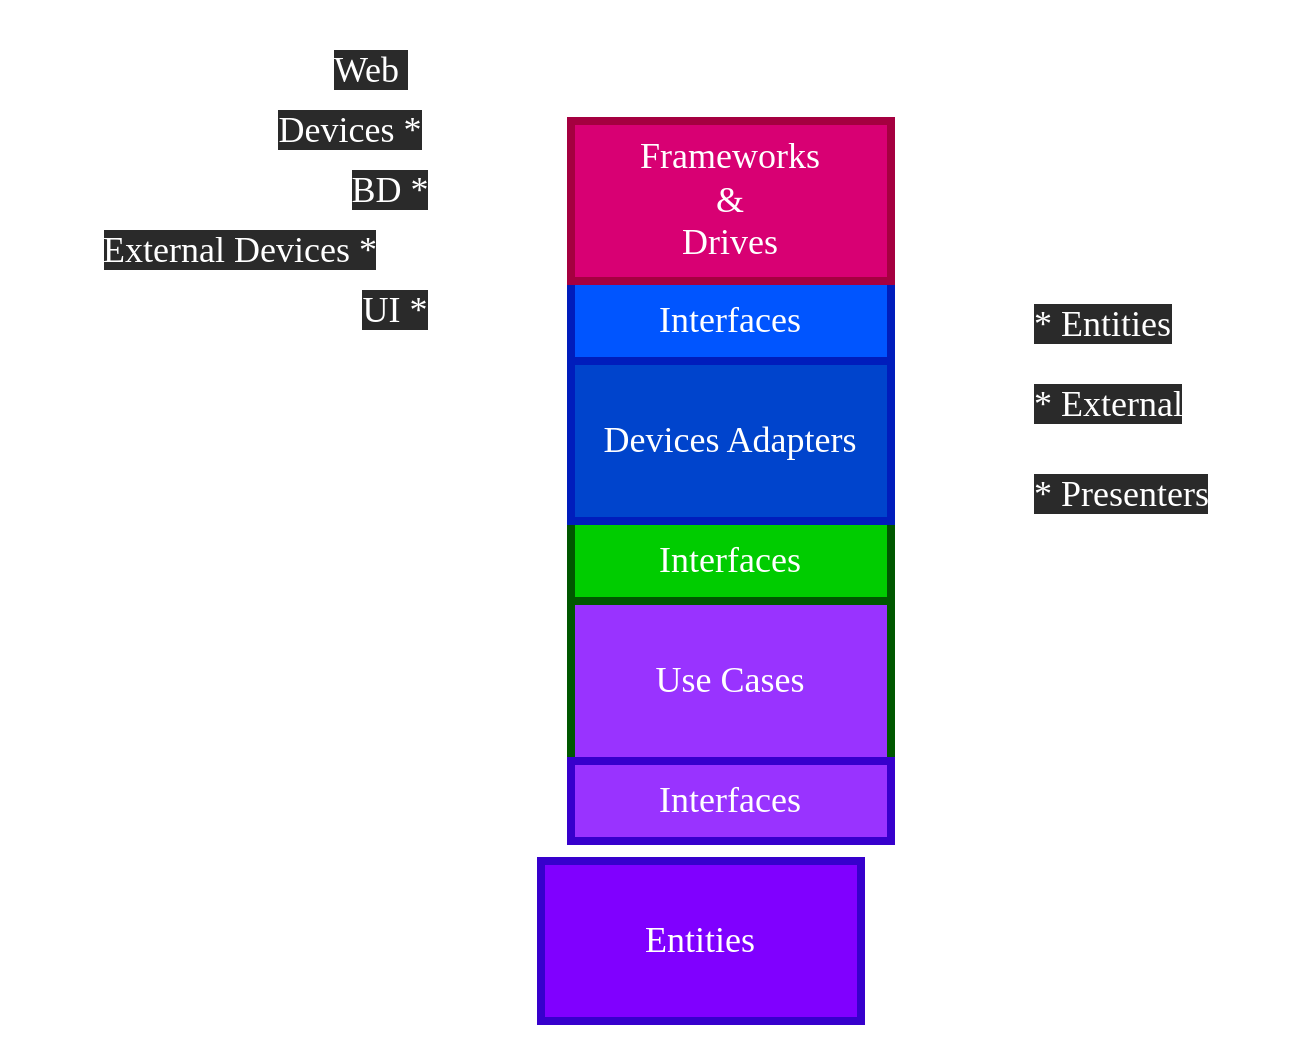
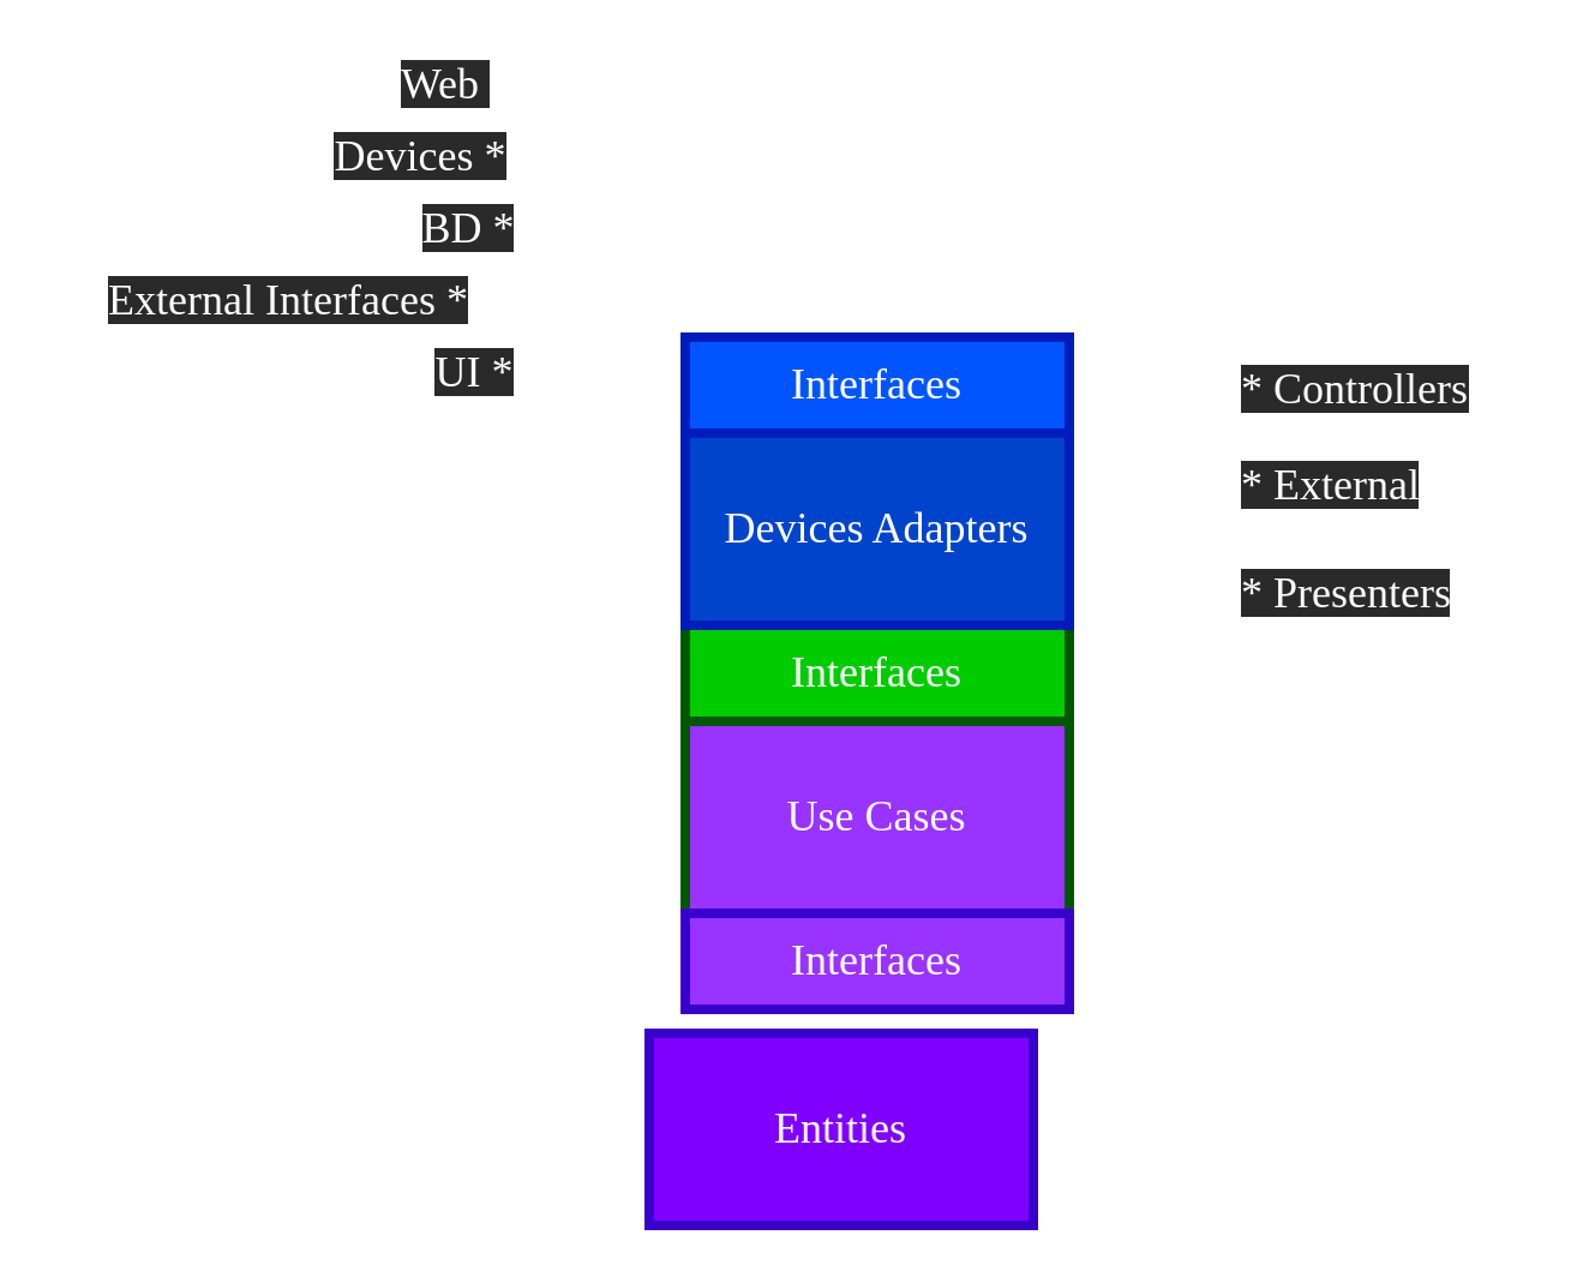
  <mxCell id="0" />
  <mxCell id="1" parent="0" />
  <mxCell id="2" value="&lt;font style=&quot;font-size: 18px&quot; face=&quot;Verdana&quot;&gt;Entities&lt;/font&gt;" style="rounded=0;whiteSpace=wrap;html=1;strokeWidth=4;strokeColor=#3700CC;fontColor=#ffffff;fillColor=#8000FF;" vertex="1" parent="1"><mxGeometry x="270" y="430" width="160" height="80" as="geometry" /></mxCell>
  <mxCell id="3" value="&lt;font face=&quot;Verdana&quot;&gt;&lt;span style=&quot;font-size: 18px&quot;&gt;Use Cases&lt;/span&gt;&lt;/font&gt;" style="rounded=0;whiteSpace=wrap;html=1;strokeWidth=4;strokeColor=#005700;fontColor=#ffffff;fillColor=#9933ff;" vertex="1" parent="1"><mxGeometry x="285" y="300" width="160" height="80" as="geometry" /></mxCell>
  <mxCell id="4" value="&lt;font style=&quot;font-size: 18px&quot; face=&quot;Verdana&quot;&gt;Interfaces&lt;/font&gt;" style="rounded=0;whiteSpace=wrap;html=1;strokeWidth=4;strokeColor=#3700CC;fontColor=#ffffff;fillColor=#9933FF;" vertex="1" parent="1"><mxGeometry x="285" y="380" width="160" height="40" as="geometry" /></mxCell>
  <mxCell id="5" value="&lt;span style=&quot;font-family: &amp;#34;verdana&amp;#34; ; font-size: 18px&quot;&gt;Interfaces&lt;/span&gt;" style="rounded=0;whiteSpace=wrap;html=1;strokeWidth=4;strokeColor=#005700;fontColor=#ffffff;fillColor=#00CC00;" vertex="1" parent="1"><mxGeometry x="285" y="260" width="160" height="40" as="geometry" /></mxCell>
  <mxCell id="6" value="&lt;font style=&quot;font-size: 18px&quot; face=&quot;Verdana&quot;&gt;Devices Adapters&lt;/font&gt;" style="rounded=0;whiteSpace=wrap;html=1;strokeWidth=4;strokeColor=#001DBC;fontColor=#ffffff;fillColor=#0044CC;" vertex="1" parent="1"><mxGeometry x="285" y="180" width="160" height="80" as="geometry" /></mxCell>
  <mxCell id="7" value="&lt;span style=&quot;font-family: &amp;#34;verdana&amp;#34; ; font-size: 18px&quot;&gt;Interfaces&lt;/span&gt;" style="rounded=0;whiteSpace=wrap;html=1;strokeWidth=4;strokeColor=#001DBC;fontColor=#ffffff;fillColor=#0055FF;" vertex="1" parent="1"><mxGeometry x="285" y="140" width="160" height="40" as="geometry" /></mxCell>
- <mxCell id="8" value="&lt;span style=&quot;color: rgb(255 , 255 , 255) ; font-family: &amp;#34;verdana&amp;#34; ; font-size: 18px ; font-style: normal ; font-weight: 400 ; letter-spacing: normal ; text-align: center ; text-indent: 0px ; text-transform: none ; word-spacing: 0px ; background-color: rgb(42 , 42 , 42) ; display: inline ; float: none&quot;&gt;* Entities&lt;/span&gt;" style="text;whiteSpace=wrap;html=1;" vertex="1" parent="1"><mxGeometry x="515" y="145" width="120" height="30" as="geometry" /></mxCell>
+ <mxCell id="8" value="&lt;span style=&quot;color: rgb(255 , 255 , 255) ; font-family: &amp;#34;verdana&amp;#34; ; font-size: 18px ; font-style: normal ; font-weight: 400 ; letter-spacing: normal ; text-align: center ; text-indent: 0px ; text-transform: none ; word-spacing: 0px ; background-color: rgb(42 , 42 , 42) ; display: inline ; float: none&quot;&gt;* Controllers&lt;/span&gt;" style="text;whiteSpace=wrap;html=1;" vertex="1" parent="1"><mxGeometry x="515" y="145" width="120" height="30" as="geometry" /></mxCell>
  <mxCell id="9" value="" style="shape=curlyBracket;whiteSpace=wrap;html=1;rounded=1;strokeWidth=4;fillColor=#9933FF;size=0.5;strokeColor=#FFFFFF;" vertex="1" parent="1"><mxGeometry x="445" y="140" width="80" height="120" as="geometry" /></mxCell>
  <mxCell id="10" value="&lt;span style=&quot;color: rgb(255 , 255 , 255) ; font-family: &amp;#34;verdana&amp;#34; ; font-size: 18px ; font-style: normal ; font-weight: 400 ; letter-spacing: normal ; text-align: center ; text-indent: 0px ; text-transform: none ; word-spacing: 0px ; background-color: rgb(42 , 42 , 42) ; display: inline ; float: none&quot;&gt;* External&lt;/span&gt;" style="text;whiteSpace=wrap;html=1;" vertex="1" parent="1"><mxGeometry x="515" y="185" width="120" height="30" as="geometry" /></mxCell>
  <mxCell id="11" value="&lt;span style=&quot;color: rgb(255 , 255 , 255) ; font-family: &amp;#34;verdana&amp;#34; ; font-size: 18px ; font-style: normal ; font-weight: 400 ; letter-spacing: normal ; text-align: center ; text-indent: 0px ; text-transform: none ; word-spacing: 0px ; background-color: rgb(42 , 42 , 42) ; display: inline ; float: none&quot;&gt;* Presenters&lt;/span&gt;" style="text;whiteSpace=wrap;html=1;" vertex="1" parent="1"><mxGeometry x="515" y="230" width="120" height="30" as="geometry" /></mxCell>
- <mxCell id="12" value="&lt;font face=&quot;Verdana&quot;&gt;&lt;span style=&quot;font-size: 18px&quot;&gt;Frameworks &lt;br&gt;&amp;amp; &lt;br&gt;Drives&lt;/span&gt;&lt;/font&gt;" style="rounded=0;whiteSpace=wrap;html=1;strokeWidth=4;strokeColor=#A50040;fontColor=#ffffff;fillColor=#d80073;" vertex="1" parent="1"><mxGeometry x="285" width="160" height="80" as="geometry" y="60" /></mxCell>
  <mxCell id="13" value="" style="shape=curlyBracket;whiteSpace=wrap;html=1;rounded=1;strokeWidth=4;fillColor=#9933FF;size=0.5;strokeColor=#FFFFFF;direction=west;" vertex="1" parent="1"><mxGeometry x="205" y="20" width="80" height="160" as="geometry" /></mxCell>
  <mxCell id="14" value="&lt;span style=&quot;color: rgb(255 , 255 , 255) ; font-family: &amp;#34;verdana&amp;#34; ; font-size: 18px ; font-style: normal ; font-weight: 400 ; letter-spacing: normal ; text-align: center ; text-indent: 0px ; text-transform: none ; word-spacing: 0px ; background-color: rgb(42 , 42 , 42) ; display: inline ; float: none&quot;&gt;Web&amp;nbsp;&lt;/span&gt;&lt;span style=&quot;color: rgb(255 , 255 , 255) ; font-family: &amp;#34;verdana&amp;#34; ; font-size: 18px ; text-align: center&quot;&gt;*&lt;/span&gt;" style="text;whiteSpace=wrap;html=1;labelPosition=center;verticalLabelPosition=middle;align=center;verticalAlign=middle;" vertex="1" parent="1"><mxGeometry x="160" y="20" width="60" height="30" as="geometry" /></mxCell>
  <mxCell id="15" value="&lt;span style=&quot;color: rgb(255 , 255 , 255) ; font-family: &amp;#34;verdana&amp;#34; ; font-size: 18px ; font-style: normal ; font-weight: 400 ; letter-spacing: normal ; text-align: center ; text-indent: 0px ; text-transform: none ; word-spacing: 0px ; background-color: rgb(42 , 42 , 42) ; display: inline ; float: none&quot;&gt;Devices *&lt;/span&gt;" style="text;whiteSpace=wrap;html=1;labelPosition=center;verticalLabelPosition=middle;align=center;verticalAlign=middle;" vertex="1" parent="1"><mxGeometry x="130" y="50" width="90" height="30" as="geometry" /></mxCell>
  <mxCell id="16" value="&lt;span style=&quot;color: rgb(255 , 255 , 255) ; font-family: &amp;#34;verdana&amp;#34; ; font-size: 18px ; font-style: normal ; font-weight: 400 ; letter-spacing: normal ; text-align: center ; text-indent: 0px ; text-transform: none ; word-spacing: 0px ; background-color: rgb(42 , 42 , 42) ; display: inline ; float: none&quot;&gt;BD *&lt;/span&gt;" style="text;whiteSpace=wrap;html=1;labelPosition=center;verticalLabelPosition=middle;align=center;verticalAlign=middle;" vertex="1" parent="1"><mxGeometry x="170" y="80" width="50" height="30" as="geometry" /></mxCell>
- <mxCell id="17" value="&lt;span style=&quot;color: rgb(255 , 255 , 255) ; font-family: &amp;#34;verdana&amp;#34; ; font-size: 18px ; font-style: normal ; font-weight: 400 ; letter-spacing: normal ; text-align: center ; text-indent: 0px ; text-transform: none ; word-spacing: 0px ; background-color: rgb(42 , 42 , 42) ; display: inline ; float: none&quot;&gt;External Devices *&lt;/span&gt;" style="text;whiteSpace=wrap;html=1;labelPosition=center;verticalLabelPosition=middle;align=center;verticalAlign=middle;" vertex="1" parent="1"><mxGeometry x="20" y="110" width="200" height="30" as="geometry" /></mxCell>
+ <mxCell id="17" value="&lt;span style=&quot;color: rgb(255 , 255 , 255) ; font-family: &amp;#34;verdana&amp;#34; ; font-size: 18px ; font-style: normal ; font-weight: 400 ; letter-spacing: normal ; text-align: center ; text-indent: 0px ; text-transform: none ; word-spacing: 0px ; background-color: rgb(42 , 42 , 42) ; display: inline ; float: none&quot;&gt;External Interfaces *&lt;/span&gt;" style="text;whiteSpace=wrap;html=1;labelPosition=center;verticalLabelPosition=middle;align=center;verticalAlign=middle;" vertex="1" parent="1"><mxGeometry x="20" y="110" width="200" height="30" as="geometry" /></mxCell>
  <mxCell id="18" value="&lt;span style=&quot;color: rgb(255 , 255 , 255) ; font-family: &amp;#34;verdana&amp;#34; ; font-size: 18px ; font-style: normal ; font-weight: 400 ; letter-spacing: normal ; text-align: center ; text-indent: 0px ; text-transform: none ; word-spacing: 0px ; background-color: rgb(42 , 42 , 42) ; display: inline ; float: none&quot;&gt;UI *&lt;/span&gt;" style="text;whiteSpace=wrap;html=1;labelPosition=center;verticalLabelPosition=middle;align=center;verticalAlign=middle;" vertex="1" parent="1"><mxGeometry x="175" y="140" width="45" height="30" as="geometry" /></mxCell>
